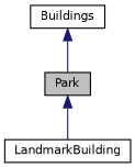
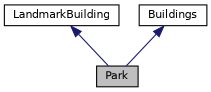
  digraph {
    node [color=black fillcolor=white fontname=Helvetica fontsize=10 shape=record style=filled]
    edge [color=midnightblue dir=back fontname=Helvetica fontsize=10 labelfontname=Helvetica labelfontsize=10 style=solid]
    n1 [fillcolor=grey75 fontcolor=black height=0.2 label=Park width=0.4]
    n2 [height=0.2 label=LandmarkBuilding width=0.4]
    n3 [height=0.2 label=Buildings width=0.4]
-   n1 -> n2
+   n2 -> n1
    n3 -> n1
  }
